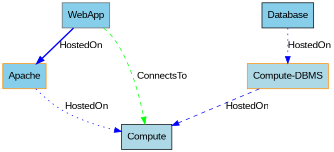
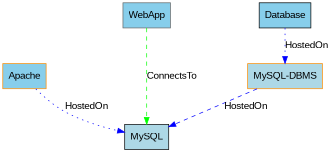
  digraph {
    nodesep=1.0
    rankdir=TB
    node [color=darkorange fillcolor=skyblue fontname=Arial shape=box style=filled]
    edge [color=Blue fontname=Arial style=dashed]
-   "MySQL-DBMS" [fillcolor=lightblue label="Compute-DBMS"]
+   "MySQL-DBMS" [fillcolor=lightblue]
    Apache
    Database [color=black]
    WebApp [color=gray40]
-   Compute [color=black fillcolor=lightblue]
+   Compute [color=black fillcolor=lightblue label=MySQL]
    subgraph sub_1 {
      rank=same
      "MySQL-DBMS"
      Apache
    }
    subgraph sub_2 {
      rank=same
      Database
      WebApp
    }
    "MySQL-DBMS" -> Compute [label=HostedOn]
    Apache -> Compute [label=HostedOn style=dotted]
    Database -> "MySQL-DBMS" [label=HostedOn style=dotted]
-   WebApp -> Apache [label=HostedOn style=bold]
    WebApp -> Compute [color=Green label=ConnectsTo]
  }
